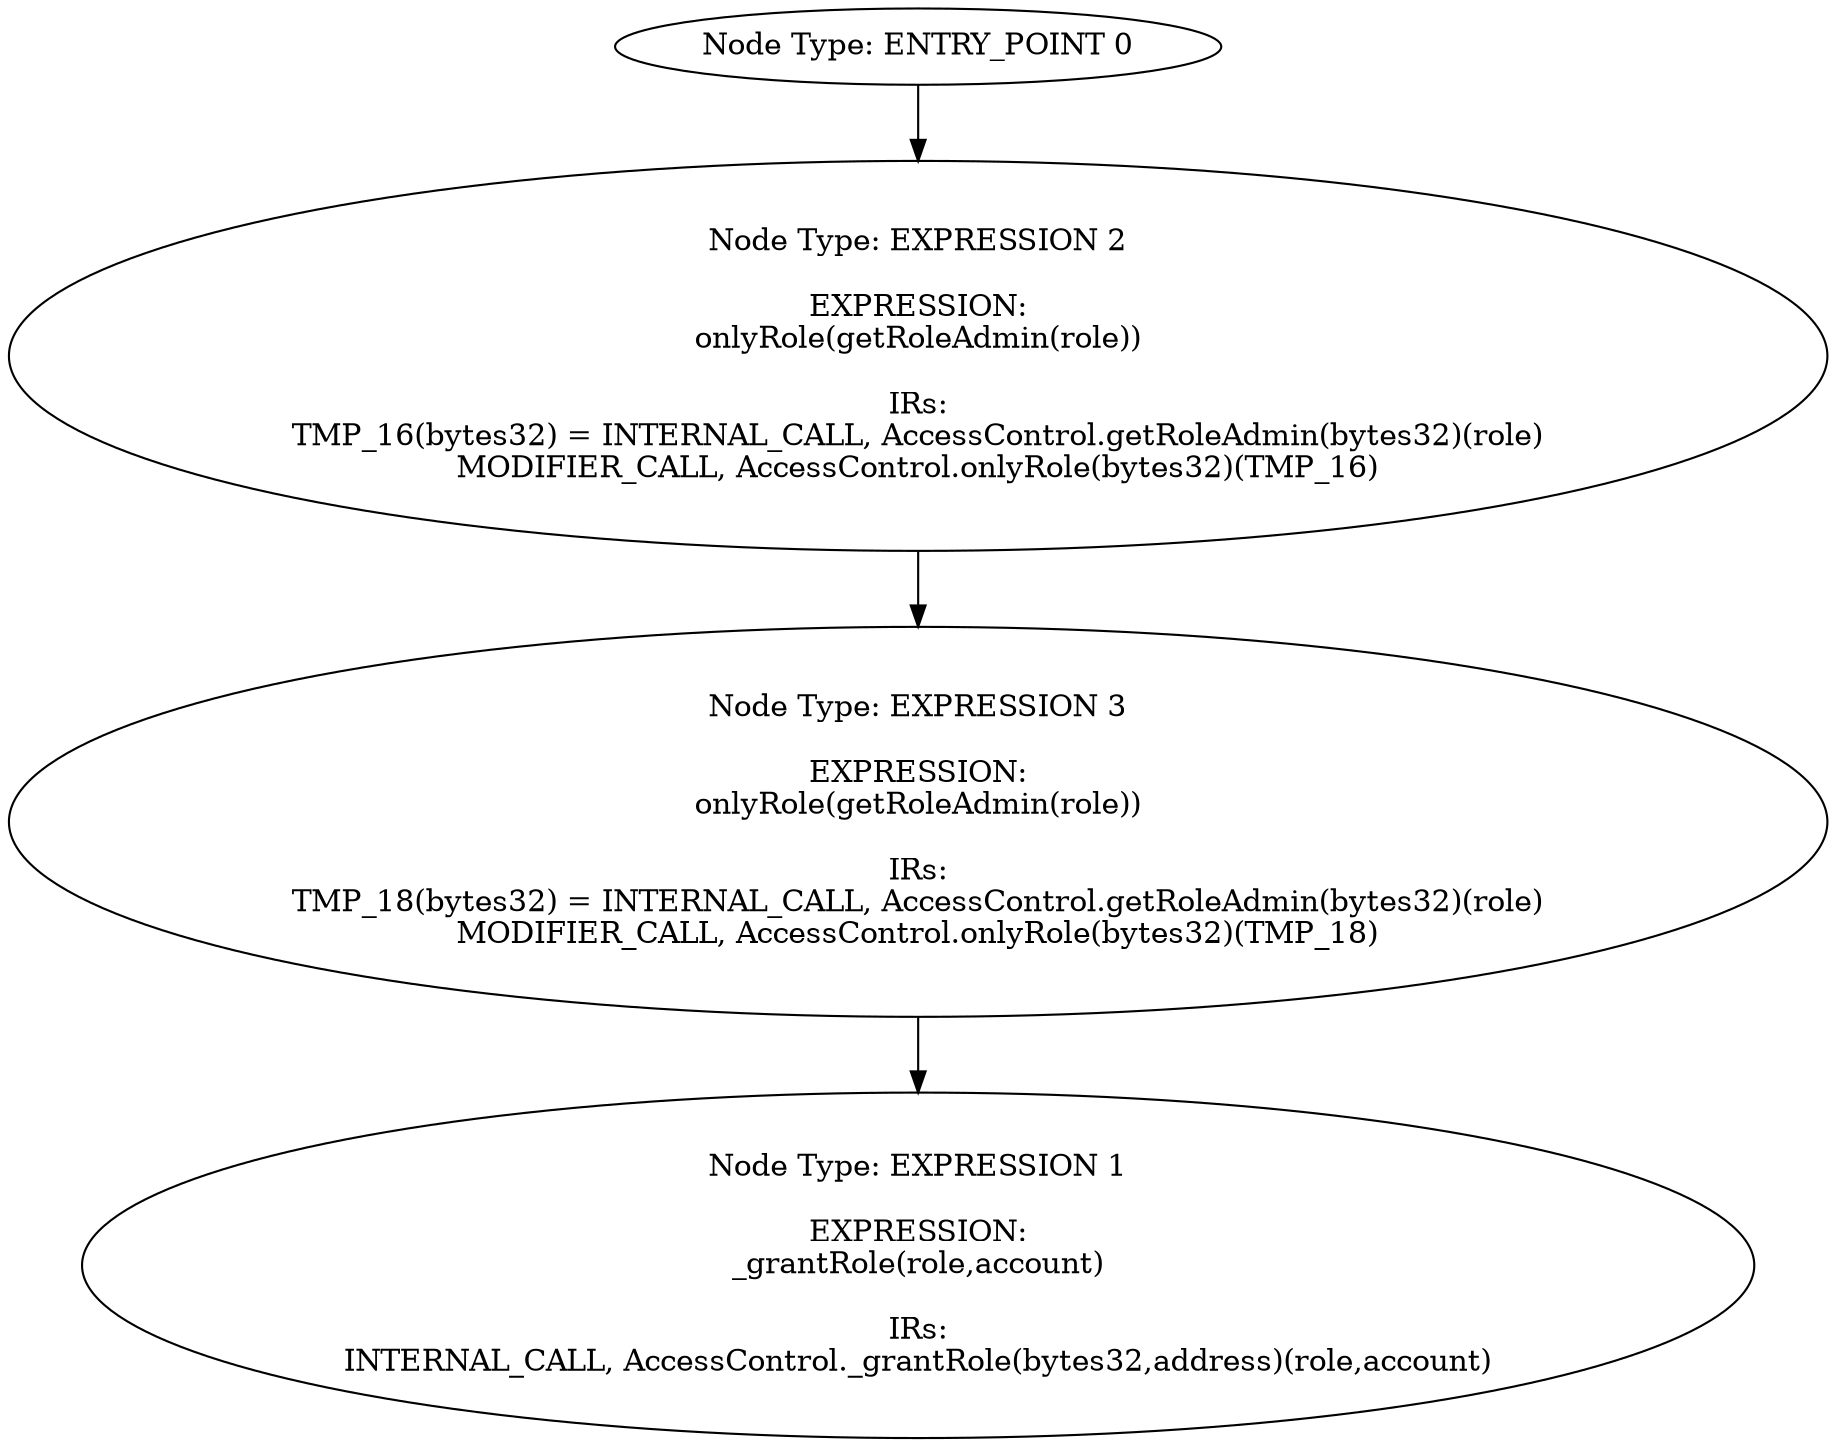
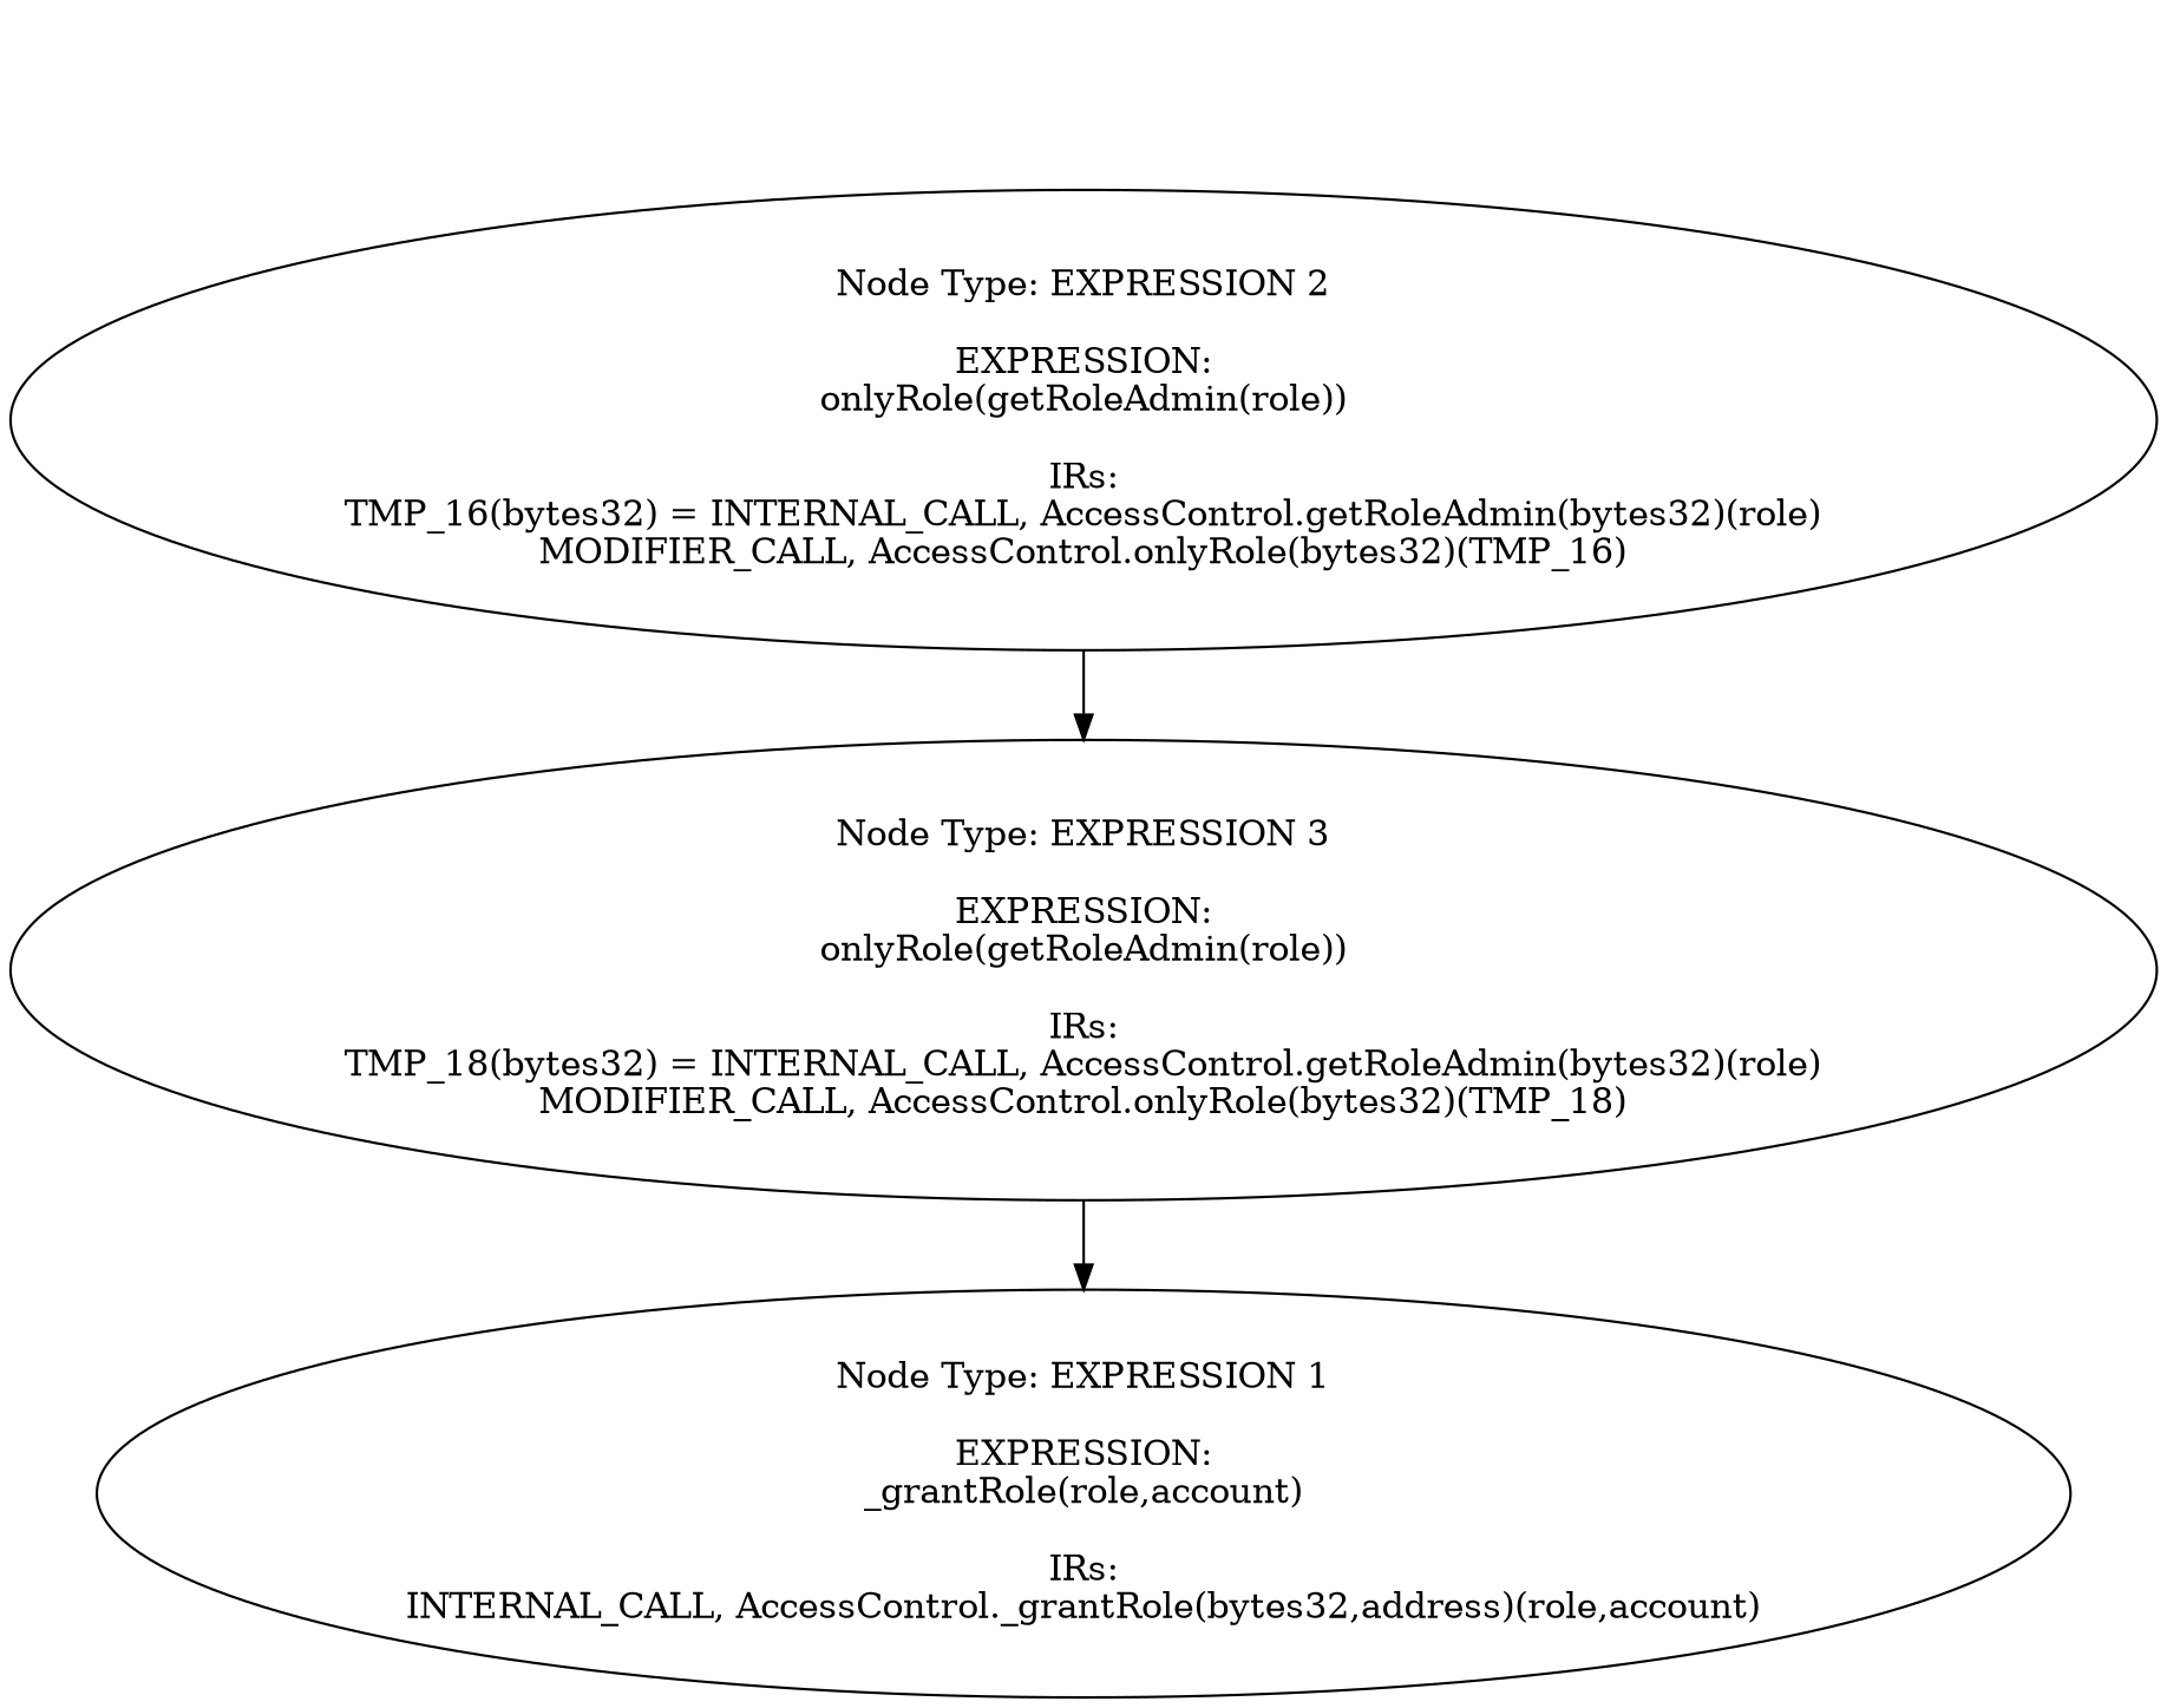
  digraph {
-   n1 [label="Node Type: ENTRY_POINT 0\n"]
    n2 [label="Node Type: EXPRESSION 2\n\nEXPRESSION:\nonlyRole(getRoleAdmin(role))\n\nIRs:\nTMP_16(bytes32) = INTERNAL_CALL, AccessControl.getRoleAdmin(bytes32)(role)\nMODIFIER_CALL, AccessControl.onlyRole(bytes32)(TMP_16)"]
    n3 [label="Node Type: EXPRESSION 3\n\nEXPRESSION:\nonlyRole(getRoleAdmin(role))\n\nIRs:\nTMP_18(bytes32) = INTERNAL_CALL, AccessControl.getRoleAdmin(bytes32)(role)\nMODIFIER_CALL, AccessControl.onlyRole(bytes32)(TMP_18)"]
    n4 [label="Node Type: EXPRESSION 1\n\nEXPRESSION:\n_grantRole(role,account)\n\nIRs:\nINTERNAL_CALL, AccessControl._grantRole(bytes32,address)(role,account)"]
-   n1 -> n2
    n2 -> n3
    n3 -> n4
  }
